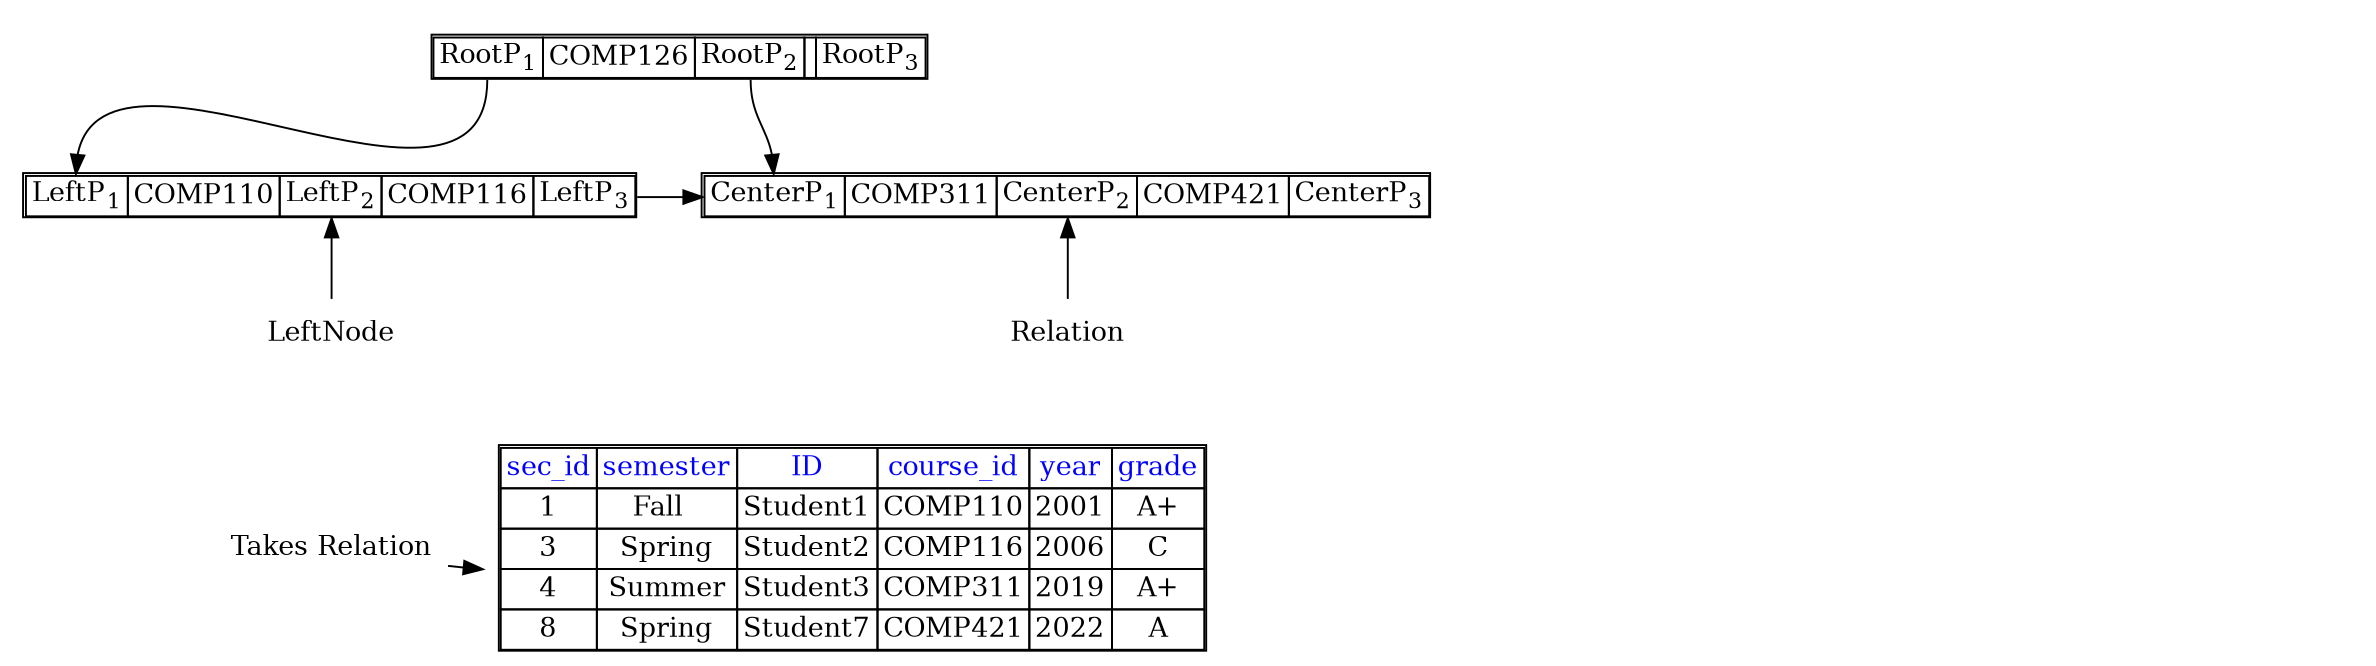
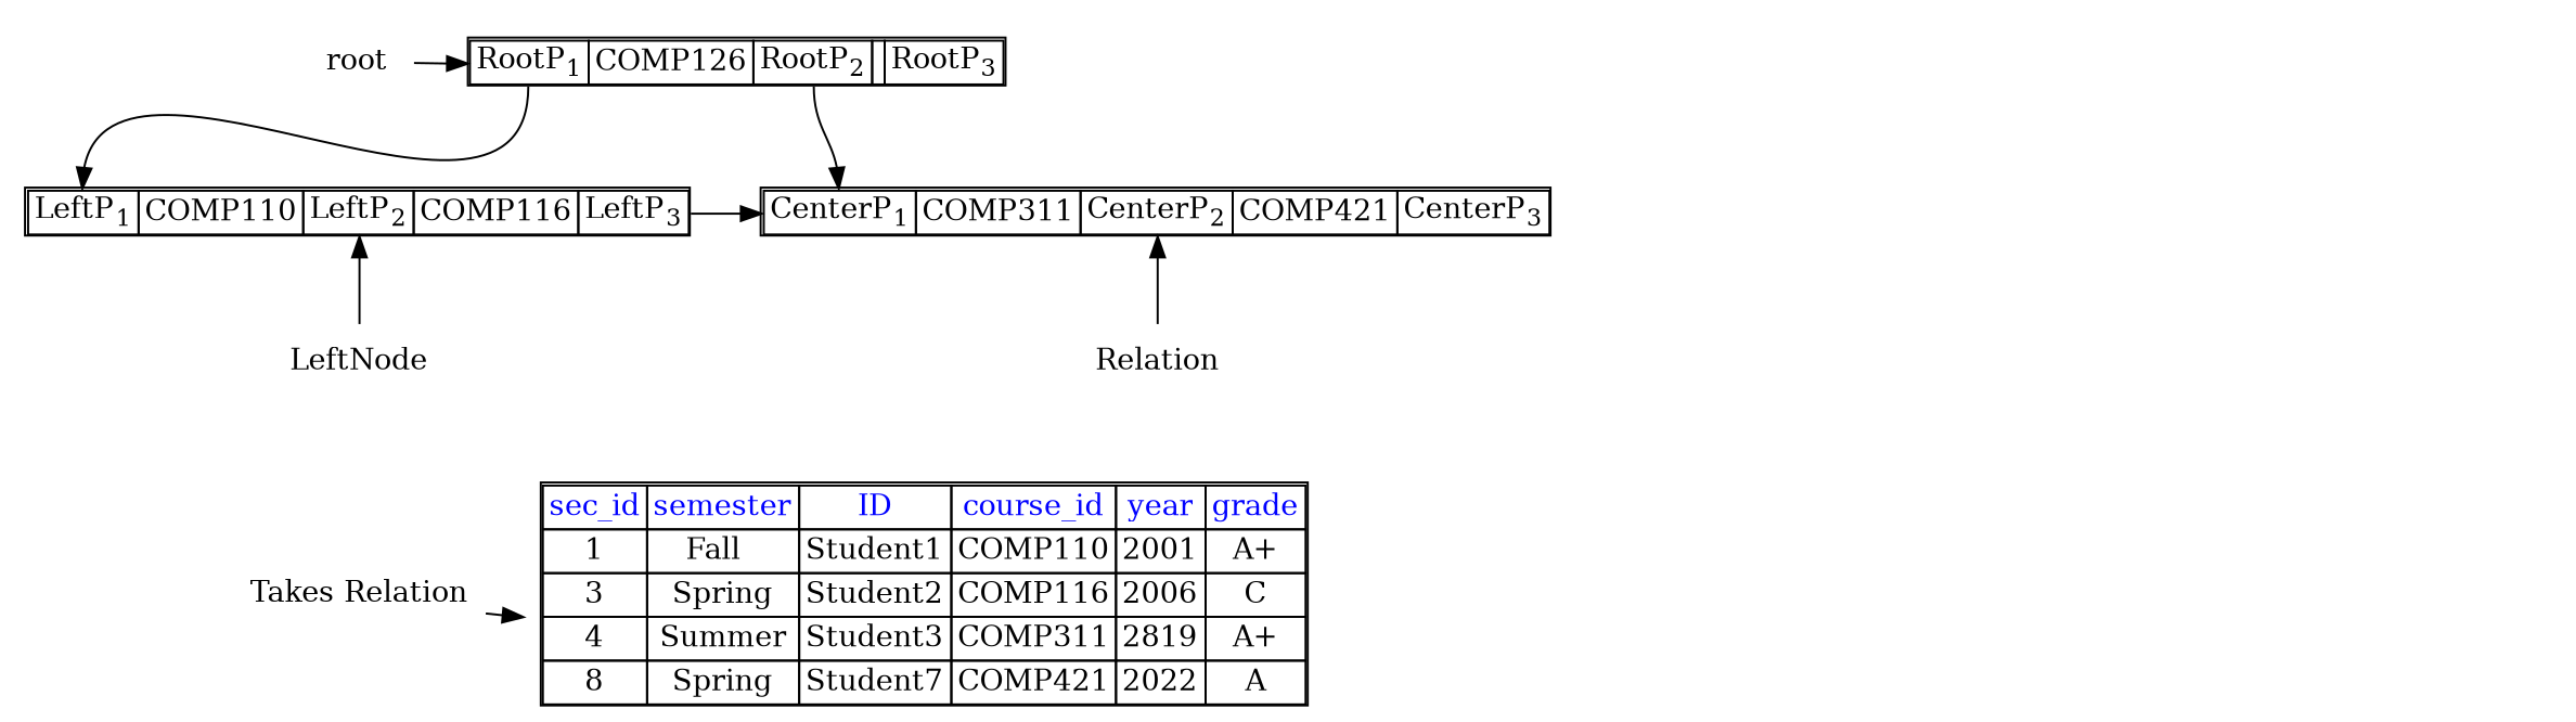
  digraph {
    splines=true
    node [shape=none]
    edge [style=invis]
    n1 [label=<<table border="1" cellborder="1" cellspacing="0">                     <tr>                         <td port="ptr1">RootP<sub>1</sub></td>                         <td port="key1">COMP126</td>                         <td port="ptr2">RootP<sub>2</sub></td>                         <td port="key2"></td>                         <td port="ptr3">RootP<sub>3</sub></td>                     </tr>                 </table>>]
+   n2 [label=root]
    level1 [share=point style=invis shape=""]
    n4 [label=<<table border="1" cellborder="1" cellspacing="0">                     <tr>                         <td port="ptr1">LeftP<sub>1</sub></td>                         <td port="key1">COMP110</td>                         <td port="ptr2">LeftP<sub>2</sub></td>                         <td port="key2">COMP116</td>                         <td port="ptr3">LeftP<sub>3</sub></td>                     </tr>                 </table>>]
    n5 [label=<<table border="1" cellborder="1" cellspacing="0">                     <tr>                         <td port="ptr1">CenterP<sub>1</sub></td>                         <td port="key1">COMP311</td>                         <td port="ptr2">CenterP<sub>2</sub></td>                         <td port="key2">COMP421</td>                         <td port="ptr3">CenterP<sub>3</sub></td>                     </tr>                 </table>>]
    n6 [label=<<table border="1" cellborder="1" cellspacing="0">                     <tr>                         <td port="ptr1">RightP<sub>1</sub></td>                         <td port="key1">RightKey<sub>1</sub></td>                         <td port="ptr2">RightP<sub>2</sub></td>                         <td port="key2">RightKey<sub>2</sub></td>                         <td port="ptr3">RightP<sub>3</sub></td>                     </tr>                 </table>> style=invis]
    level2 [share=point style=invis shape=""]
    n8 [label=LeftNode]
    n9 [label=Relation]
    level3 [share=point style=invis shape=""]
-   n11 [label=<<table border="1" cellborder="1" cellspacing="0">                  <tr><td><font color="blue">sec_id</font></td>                      <td><font color="blue">semester</font></td>                      <td><font color="blue">ID</font></td>                      <td><font color="blue">course_id</font></td>                      <td><font color="blue">year</font></td>                      <td><font color="blue">grade</font></td>                      </tr>                  <tr><td>1</td><td>Fall  </td><td>Student1</td><td>COMP110</td><td>2001</td><td>A+</td></tr>                  <tr><td>3</td><td>Spring</td><td>Student2</td><td>COMP116</td><td>2006</td><td>C</td></tr>                  <tr><td>4</td><td>Summer</td><td>Student3</td><td>COMP311</td><td>2019</td><td port="4">A+</td></tr>                  <tr><td>8</td><td>Spring</td><td>Student7</td><td>COMP421</td><td>2022</td><td>A</td></tr>                 </table>>]
+   n11 [label=<<table border="1" cellborder="1" cellspacing="0">                  <tr><td><font color="blue">sec_id</font></td>                      <td><font color="blue">semester</font></td>                      <td><font color="blue">ID</font></td>                      <td><font color="blue">course_id</font></td>                      <td><font color="blue">year</font></td>                      <td><font color="blue">grade</font></td>                      </tr>                  <tr><td>1</td><td>Fall  </td><td>Student1</td><td>COMP110</td><td>2001</td><td>A+</td></tr>                  <tr><td>3</td><td>Spring</td><td>Student2</td><td>COMP116</td><td>2006</td><td>C</td></tr>                  <tr><td>4</td><td>Summer</td><td>Student3</td><td>COMP311</td><td>2819</td><td port="4">A+</td></tr>                  <tr><td>8</td><td>Spring</td><td>Student7</td><td>COMP421</td><td>2022</td><td>A</td></tr>                 </table>>]
    n12 [label="Takes Relation"]
    level4 [share=point style=invis shape=""]
    subgraph sub_1 {
      rank=source
      n1
+     n2
      level1
    }
    subgraph sub_2 {
      rank=same
      n4
      n5
      n6
      level2
    }
    subgraph sub_3 {
      rank=same
      n8
      n9
      level3
    }
    subgraph sub_4 {
      rank=same
      n11
      n12
      level4
    }
    n1 -> n4 [headport="ptr1:n" tailport="ptr1:s" style=""]
    n1 -> n5 [headport="ptr1:n" tailport="ptr2:s" style=""]
+   n2 -> n1 [headport=ptr1 style=""]
+   n2 -> n4
    n4 -> n5 [headport=ptr1 tailport=ptr3]
    n4 -> n5 [headport="ptr1:w" tailport="ptr3:e" style=""]
    n4 -> n8
    n4 -> n12 [tailport=ptr1]
    n5 -> n6 [headport=ptr1 tailport=ptr3]
    n6 -> n11 [tailport=ptr1]
    n8 -> n4 [headport=ptr2]
    n8 -> n4 [headport="ptr2:s" tailport=n style=""]
    n8 -> n12
    n9 -> n5 [headport=ptr2]
    n9 -> n5 [headport="ptr2:s" tailport=n style=""]
    n12 -> n11 [style=""]
    n12 -> n11
  }
